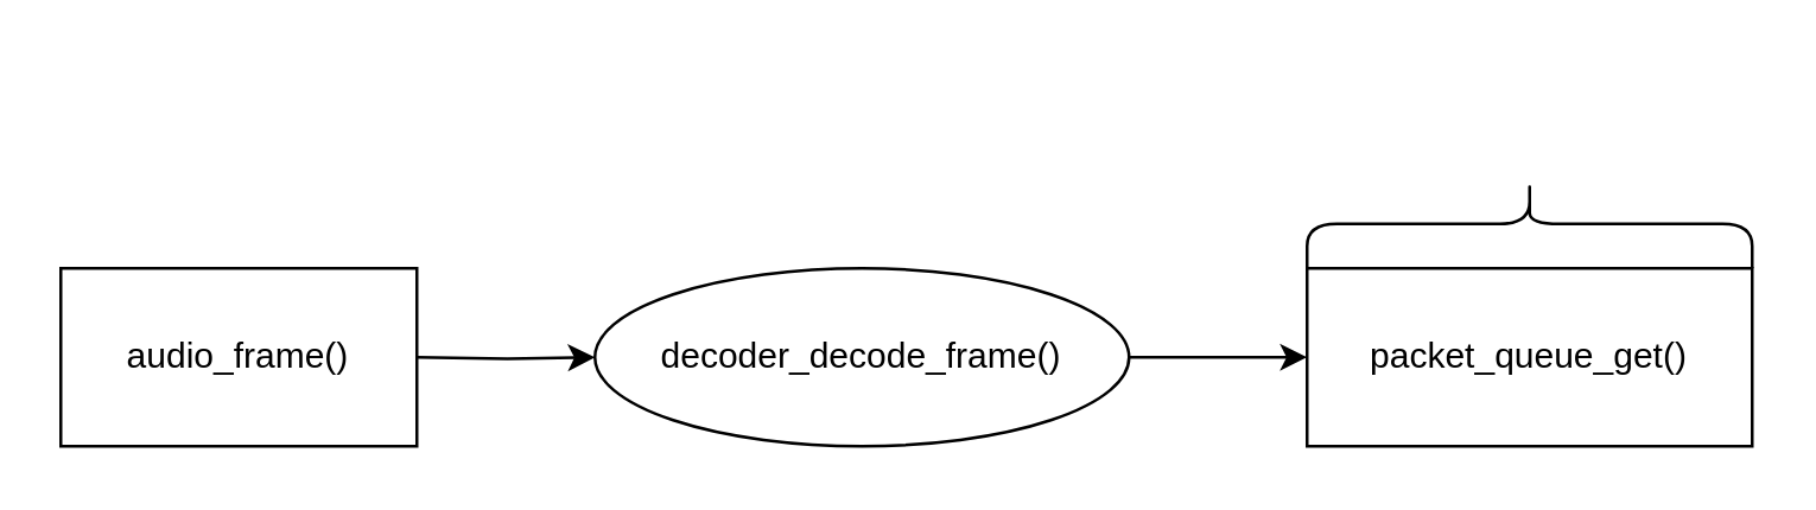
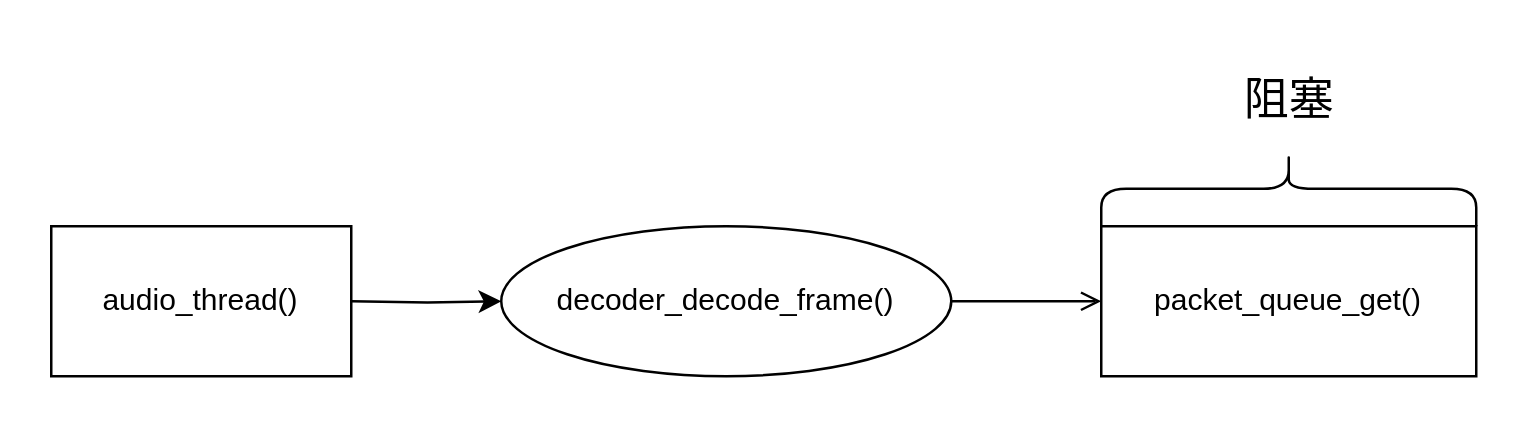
  <mxCell id="0" />
  <mxCell id="1" parent="0" />
- <mxCell id="2" value="audio_frame()" style="rounded=0;whiteSpace=wrap;html=1;" parent="1" vertex="1"><mxGeometry x="20" y="90" width="120" height="60" as="geometry" /></mxCell>
+ <mxCell id="2" value="audio_thread()" style="rounded=0;whiteSpace=wrap;html=1;" parent="1" vertex="1"><mxGeometry x="20" y="90" width="120" height="60" as="geometry" /></mxCell>
  <mxCell id="3" value="" style="edgeStyle=orthogonalEdgeStyle;rounded=0;orthogonalLoop=1;jettySize=auto;html=1;" parent="1" target="5" edge="1"><mxGeometry relative="1" as="geometry"><mxPoint x="140" y="120" as="sourcePoint" /></mxGeometry></mxCell>
- <mxCell id="4" value="" style="edgeStyle=orthogonalEdgeStyle;rounded=0;orthogonalLoop=1;jettySize=auto;html=1;" parent="1" source="5" target="6" edge="1"><mxGeometry relative="1" as="geometry" /></mxCell>
+ <mxCell id="4" value="" style="edgeStyle=orthogonalEdgeStyle;rounded=0;orthogonalLoop=1;jettySize=auto;html=1;endArrow=open;" parent="1" source="5" target="6" edge="1"><mxGeometry relative="1" as="geometry" /></mxCell>
  <mxCell id="5" value="decoder_decode_frame()" style="ellipse;whiteSpace=wrap;html=1;" parent="1" vertex="1"><mxGeometry x="200" y="90" width="180" height="60" as="geometry" /></mxCell>
  <mxCell id="6" value="packet_queue_get()" style="rounded=0;whiteSpace=wrap;html=1;" parent="1" vertex="1"><mxGeometry x="440" y="90" width="150" height="60" as="geometry" /></mxCell>
  <mxCell id="7" value="" style="shape=curlyBracket;whiteSpace=wrap;html=1;rounded=1;flipH=1;direction=south;" parent="1" vertex="1"><mxGeometry x="440" y="60" width="150" height="30" as="geometry" /></mxCell>
+ <mxCell id="8" value="阻塞" style="text;strokeColor=none;fillColor=none;html=1;fontSize=18;fontStyle=0;verticalAlign=middle;align=center;" parent="1" vertex="1"><mxGeometry x="465" y="20" width="100" height="40" as="geometry" /></mxCell>
